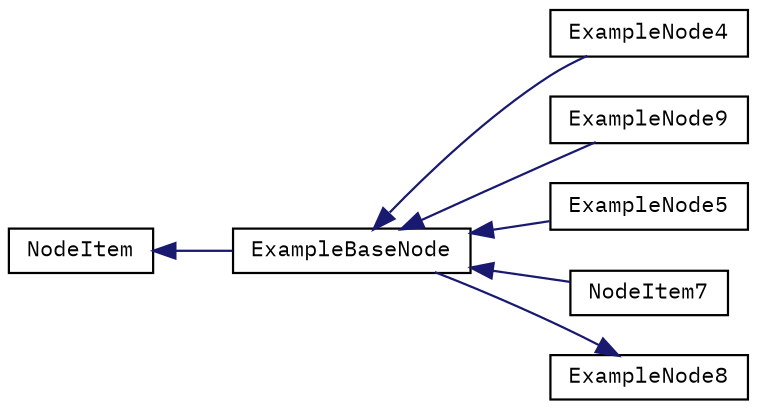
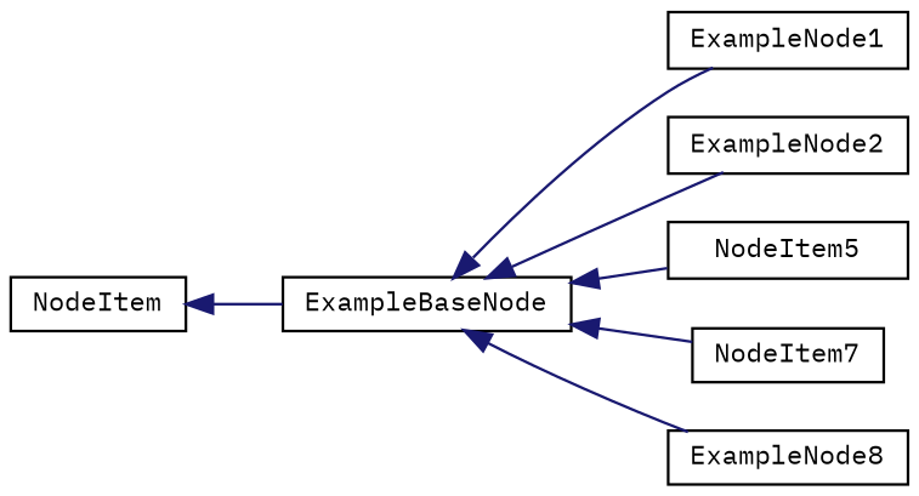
  digraph {
    fontname="IBM Plex Mono"
    rankdir=LR
    node [color=black fillcolor=white fontname="IBM Plex Mono" fontsize=10 shape=record style=filled]
    edge [color=midnightblue dir=back fontname="IBM Plex Mono" fontsize=10 labelfontname=Helvetica labelfontsize=10 style=solid]
    n1 [height=0.2 label=NodeItem width=0.4]
    n2 [height=0.2 label=ExampleBaseNode width=0.4]
-   n3 [height=0.2 label=ExampleNode4 width=0.4]
-   n4 [height=0.2 label=ExampleNode9 width=0.4]
-   n5 [height=0.2 label=ExampleNode5 width=0.4]
+   n3 [height=0.2 label=ExampleNode1 width=0.4]
+   n4 [height=0.2 label=ExampleNode2 width=0.4]
+   n5 [height=0.2 label=NodeItem5 width=0.4]
    n6 [height=0.2 label=NodeItem7 width=0.4]
    n7 [height=0.2 label=ExampleNode8 width=0.4]
    n1 -> n2
    n2 -> n3
    n2 -> n4
    n2 -> n5
    n2 -> n6
-   n7 -> n2
+   n2 -> n7
  }
